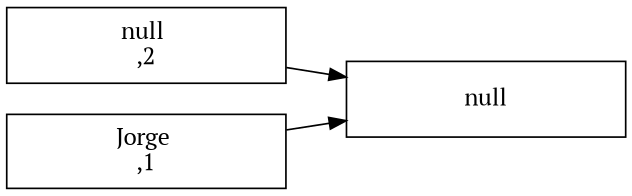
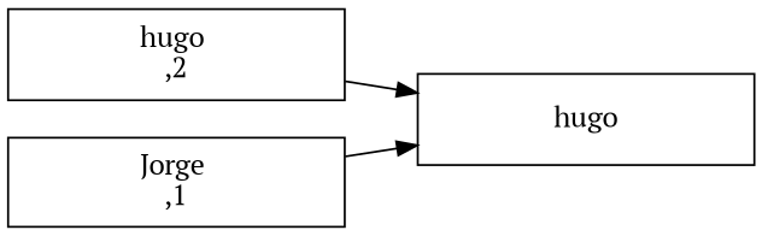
  digraph {
    fontname="PT Serif"
    rankdir=LR
    node [fontname="PT Serif" shape=record]
    edge [fontname="PT Serif"]
-   n1 [height=0.6 label="null \n,2" width=2.3]
-   n2 [height=0.6 label=" null  " width=2.3]
+   n1 [height=0.6 label="hugo \n,2" width=2.3]
+   n2 [height=0.6 label=hugo width=2.3]
    n3 [height=0.6 label="Jorge \n,1" width=2.3]
    n1 -> n2
    n3 -> n2
  }
